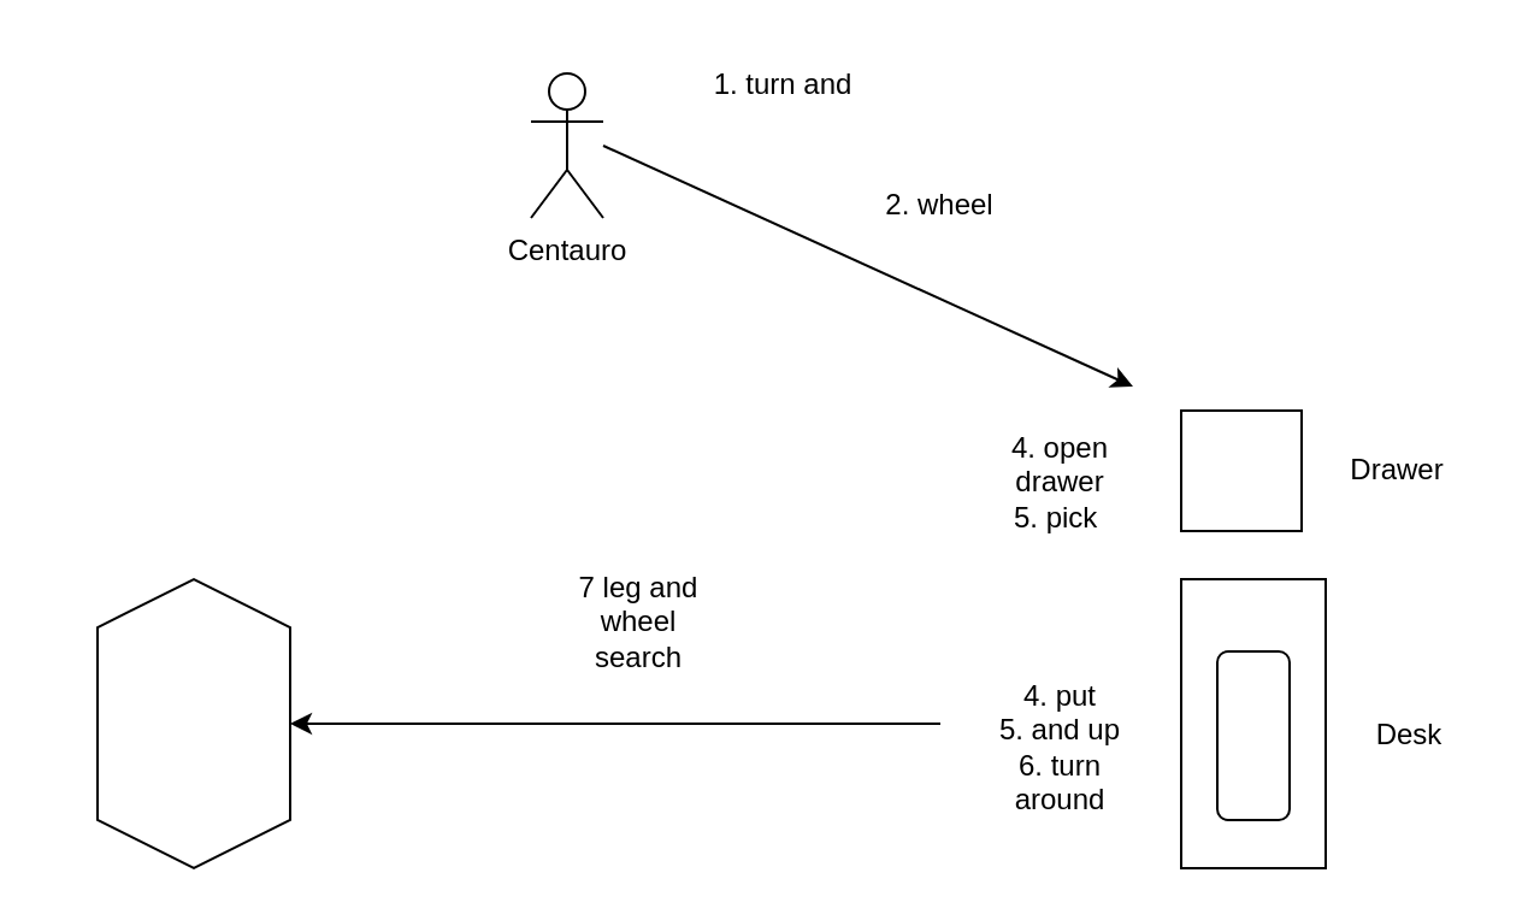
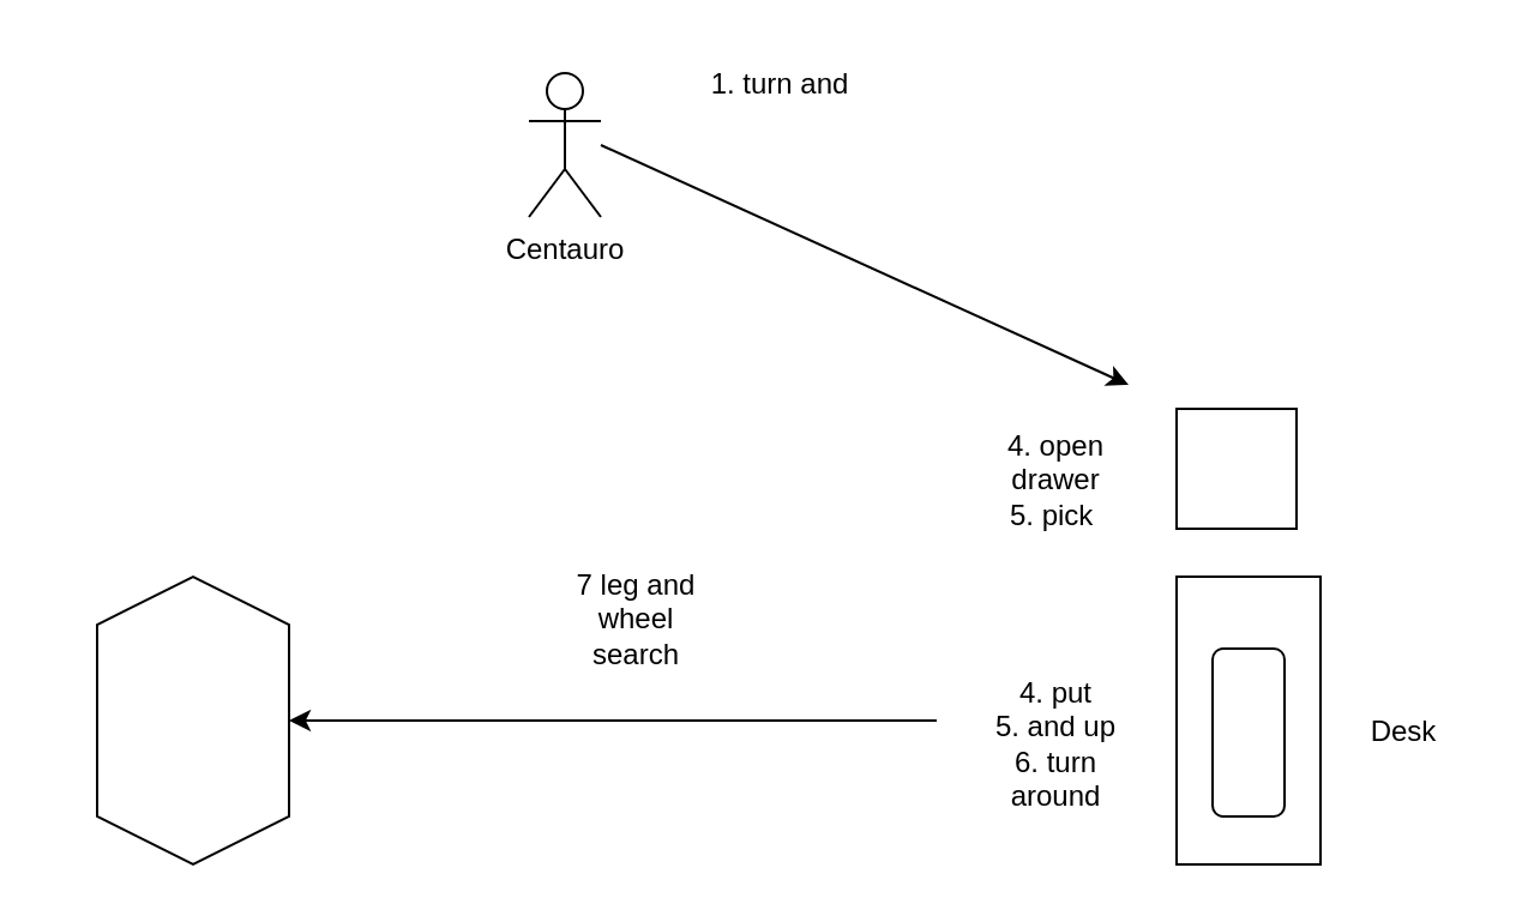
  <mxCell id="0" />
  <mxCell id="1" parent="0" />
  <mxCell id="2" value="Centauro&lt;br&gt;" style="shape=umlActor;verticalLabelPosition=bottom;verticalAlign=top;html=1;outlineConnect=0;" parent="1" vertex="1"><mxGeometry x="220" y="30" width="30" height="60" as="geometry" /></mxCell>
  <mxCell id="3" value="" style="endArrow=classic;html=1;" parent="1" edge="1"><mxGeometry width="50" height="50" relative="1" as="geometry"><mxPoint x="250" y="60" as="sourcePoint" /><mxPoint x="470" y="160" as="targetPoint" /></mxGeometry></mxCell>
  <mxCell id="4" value="" style="group" parent="1" vertex="1" connectable="0"><mxGeometry x="490" y="240" width="125" height="120" as="geometry" /></mxCell>
  <mxCell id="5" value="" style="rounded=0;whiteSpace=wrap;html=1;rotation=-90;" parent="4" vertex="1"><mxGeometry x="-30" y="30" width="120" height="60" as="geometry" /></mxCell>
  <mxCell id="6" value="" style="rounded=1;whiteSpace=wrap;html=1;rotation=-90;" parent="4" vertex="1"><mxGeometry x="-5" y="50" width="70" height="30" as="geometry" /></mxCell>
  <mxCell id="7" value="Desk" style="text;html=1;strokeColor=none;fillColor=none;align=center;verticalAlign=middle;whiteSpace=wrap;rounded=0;" parent="4" vertex="1"><mxGeometry x="65" y="50" width="60" height="30" as="geometry" /></mxCell>
  <mxCell id="8" value="" style="group" parent="1" vertex="1" connectable="0"><mxGeometry x="490" y="170" width="120" height="50" as="geometry" /></mxCell>
  <mxCell id="9" value="" style="whiteSpace=wrap;html=1;aspect=fixed;" parent="8" vertex="1"><mxGeometry width="50" height="50" as="geometry" /></mxCell>
- <mxCell id="10" value="Drawer" style="text;html=1;strokeColor=none;fillColor=none;align=center;verticalAlign=middle;whiteSpace=wrap;rounded=0;" parent="8" vertex="1"><mxGeometry x="60" y="10" width="60" height="30" as="geometry" /></mxCell>
- <mxCell id="11" value="2. wheel" style="text;html=1;strokeColor=none;fillColor=none;align=center;verticalAlign=middle;whiteSpace=wrap;rounded=0;" parent="1" vertex="1"><mxGeometry x="360" y="70" width="60" height="30" as="geometry" /></mxCell>
  <mxCell id="12" value="4. open drawer&lt;br&gt;5. pick&amp;nbsp;" style="text;html=1;strokeColor=none;fillColor=none;align=center;verticalAlign=middle;whiteSpace=wrap;rounded=0;" parent="1" vertex="1"><mxGeometry x="410" y="170" width="60" height="60" as="geometry" /></mxCell>
  <mxCell id="13" value="4. put&lt;br&gt;5. and up&lt;br&gt;6. turn around" style="text;html=1;strokeColor=none;fillColor=none;align=center;verticalAlign=middle;whiteSpace=wrap;rounded=0;" parent="1" vertex="1"><mxGeometry x="410" y="280" width="60" height="60" as="geometry" /></mxCell>
  <mxCell id="14" value="" style="group" parent="1" vertex="1" connectable="0"><mxGeometry x="40" y="200" width="80" height="160" as="geometry" /></mxCell>
  <mxCell id="15" value="" style="shape=hexagon;perimeter=hexagonPerimeter2;whiteSpace=wrap;html=1;fixedSize=1;rotation=90;" parent="14" vertex="1"><mxGeometry x="-20.0" y="60" width="120" height="80" as="geometry" /></mxCell>
  <mxCell id="16" value="" style="endArrow=classic;html=1;" parent="1" target="15" edge="1"><mxGeometry width="50" height="50" relative="1" as="geometry"><mxPoint x="390" y="300" as="sourcePoint" /><mxPoint x="370" y="220" as="targetPoint" /></mxGeometry></mxCell>
  <mxCell id="17" value="7 leg and wheel search" style="text;html=1;strokeColor=none;fillColor=none;align=center;verticalAlign=middle;whiteSpace=wrap;rounded=0;" parent="1" vertex="1"><mxGeometry x="235" y="235" width="60" height="45" as="geometry" /></mxCell>
  <mxCell id="18" value="1. turn and" style="text;html=1;strokeColor=none;fillColor=none;align=center;verticalAlign=middle;whiteSpace=wrap;rounded=0;" parent="1" vertex="1"><mxGeometry x="270" y="20" width="110" height="30" as="geometry" /></mxCell>
